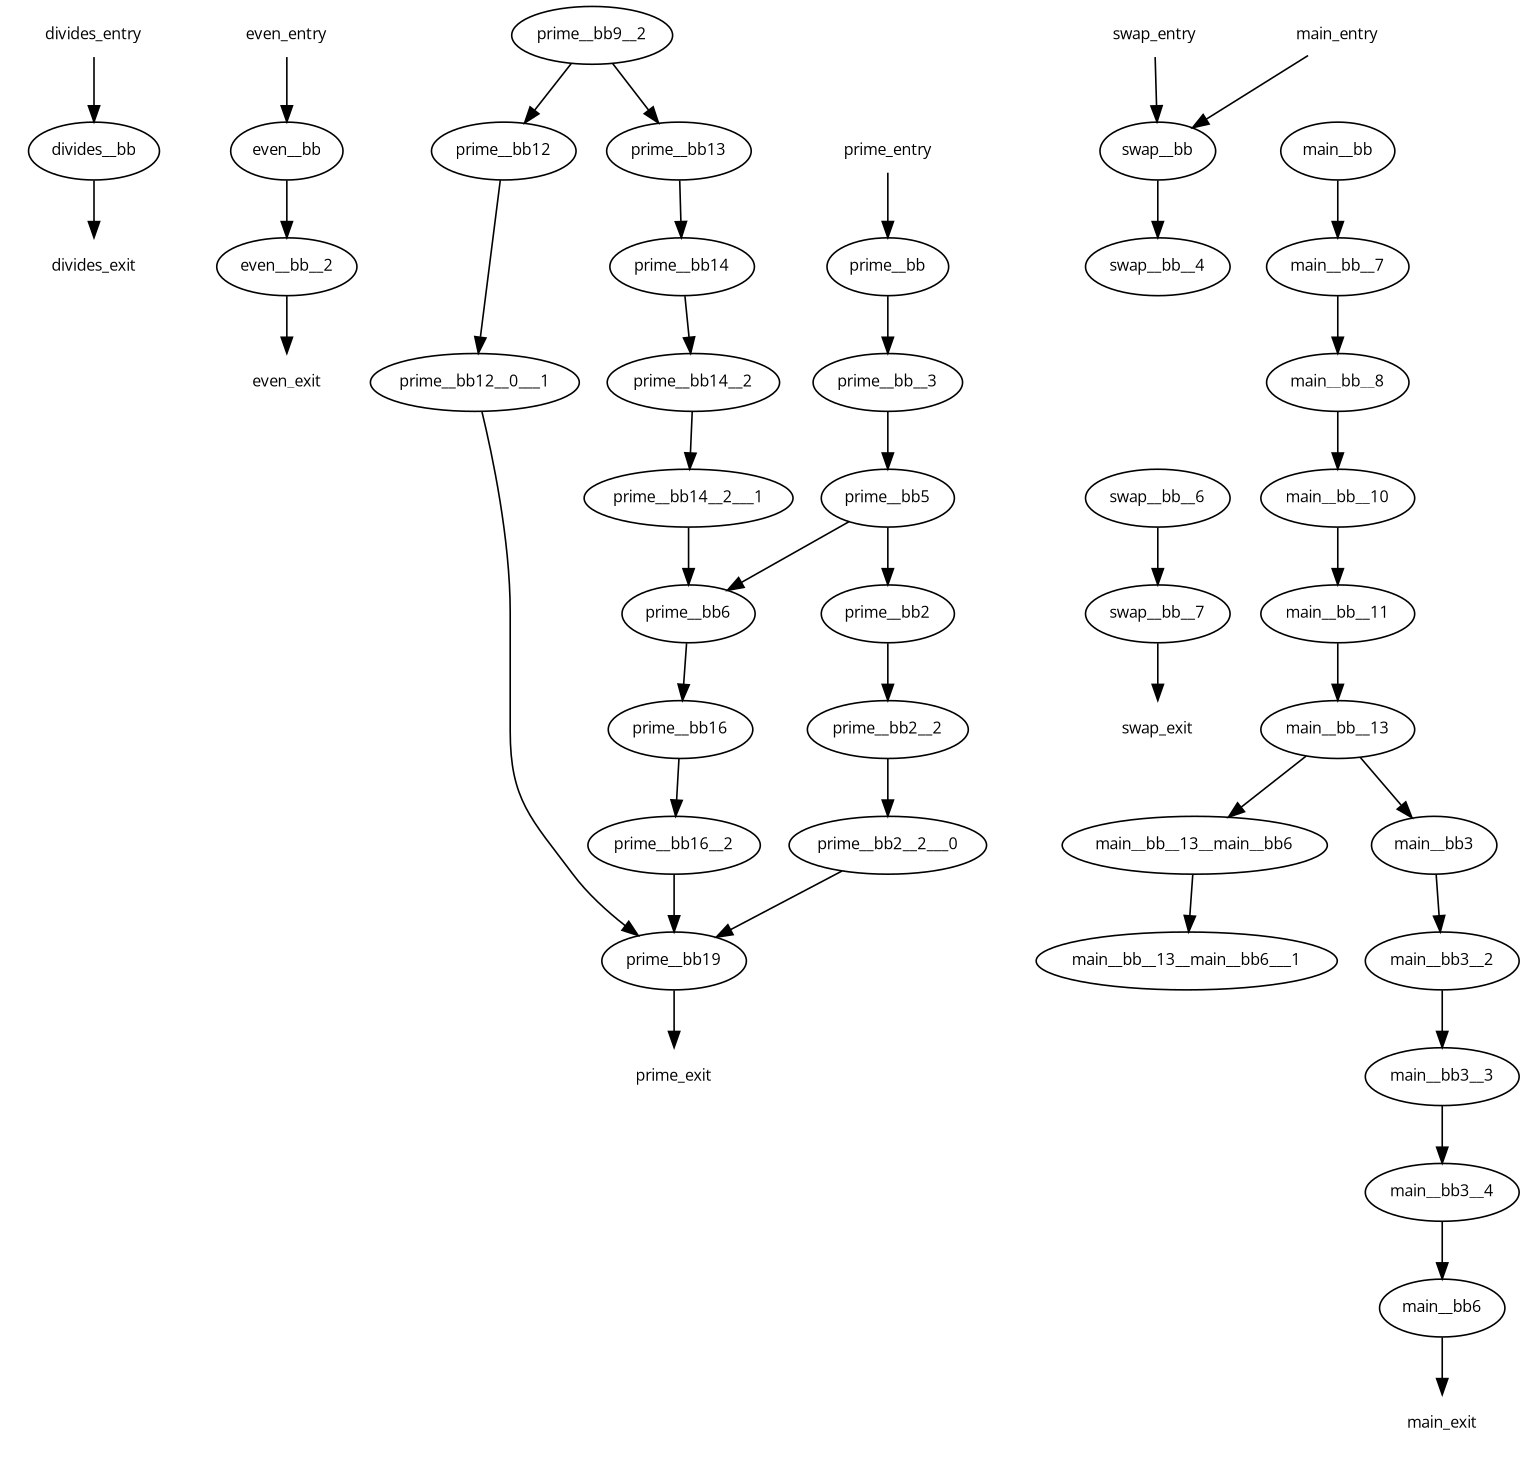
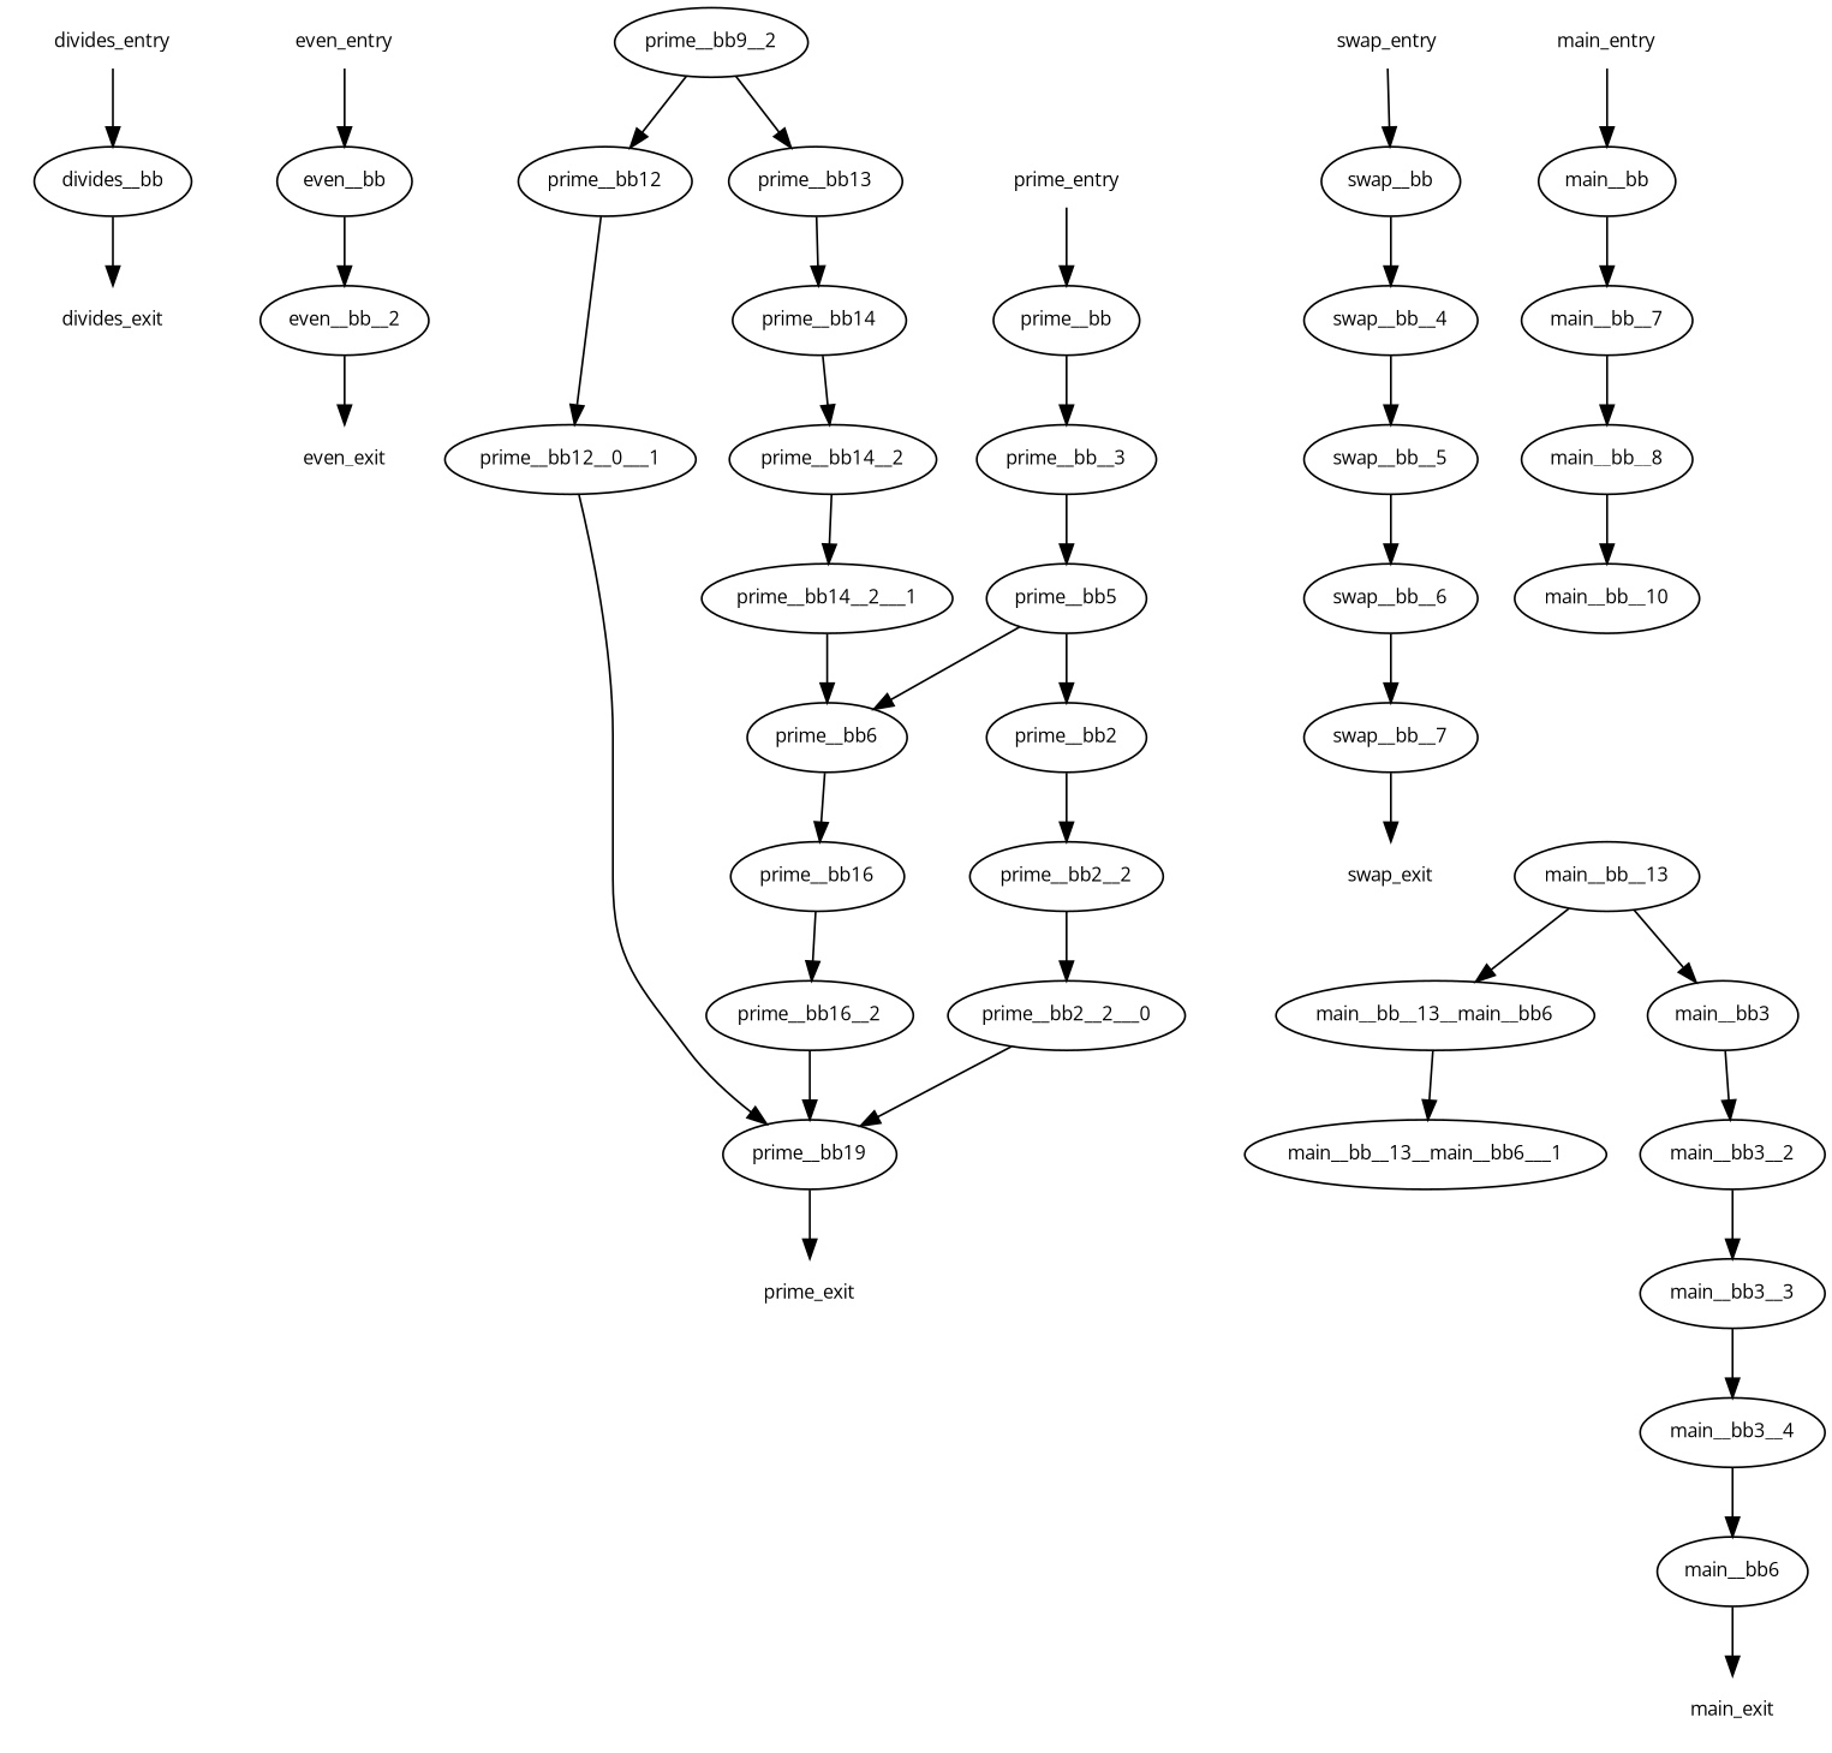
  digraph {
    fontname="Open Sans"
    fontsize=10
    rankdir=TB
    node [fontname="Open Sans" fontsize=10]
    edge [fontname="Open Sans"]
    n1 [label=divides__bb width=0.01]
    divides_exit [color=white width=0.01]
    divides_entry [color=white height=0.01 width=0.01]
    n4 [label=even__bb width=0.01]
    n5 [label=even__bb__2 width=0.01]
    even_exit [color=white width=0.01]
    even_entry [color=white height=0.01 width=0.01]
    n8 [label=prime__bb width=0.01]
    n9 [label=prime__bb__3 width=0.01]
    n10 [label=prime__bb2 width=0.01]
    n11 [label=prime__bb5 width=0.01]
    n12 [label=prime__bb2__2 width=0.01]
    n13 [label=prime__bb2__2___0 width=0.01]
    n14 [label=prime__bb19 width=0.01]
    n15 [label=prime__bb6 width=0.01]
    n16 [label=prime__bb16 width=0.01]
    n17 [label=prime__bb9__2 width=0.01]
    n18 [label=prime__bb12 width=0.01]
    n19 [label=prime__bb13 width=0.01]
    n20 [label=prime__bb12__0___1 width=0.01]
    n21 [label=prime__bb14 width=0.01]
    n22 [label=prime__bb14__2 width=0.01]
    n23 [label=prime__bb14__2___1 width=0.01]
    n24 [label=prime__bb16__2 width=0.01]
    prime_exit [color=white width=0.01]
    prime_entry [color=white height=0.01 width=0.01]
    n27 [label=swap__bb width=0.01]
    n28 [label=swap__bb__4 width=0.01]
+   n29 [label=swap__bb__5 width=0.01]
    n30 [label=swap__bb__6 width=0.01]
    n31 [label=swap__bb__7 width=0.01]
    swap_exit [color=white width=0.01]
    swap_entry [color=white height=0.01 width=0.01]
    n34 [label=main__bb width=0.01]
    n35 [label=main__bb__7 width=0.01]
    n36 [label=main__bb__8 width=0.01]
    n37 [label=main__bb__10 width=0.01]
-   n38 [label=main__bb__11 width=0.01]
    n39 [label=main__bb__13 width=0.01]
    n40 [label=main__bb__13__main__bb6 width=0.01]
    n41 [label=main__bb3 width=0.01]
    n42 [label=main__bb__13__main__bb6___1 width=0.01]
    n43 [label=main__bb6 width=0.01]
    n44 [label=main__bb3__2 width=0.01]
    n45 [label=main__bb3__3 width=0.01]
    n46 [label=main__bb3__4 width=0.01]
    main_exit [color=white width=0.01]
    main_entry [color=white height=0.01 width=0.01]
    subgraph sub_1 {
      n1
      divides_exit
      divides_entry
    }
    subgraph sub_2 {
      n4
      n5
      even_exit
      even_entry
    }
    subgraph sub_3 {
      n8
      n9
      n10
      n11
      n12
      n13
      n14
      n15
      n16
      n17
      n18
      n19
      n20
      n21
      n22
      n23
      n24
      prime_exit
      prime_entry
    }
    subgraph sub_4 {
      n27
      n28
+     n29
      n30
      n31
      swap_exit
      swap_entry
    }
    subgraph sub_5 {
      n34
      n35
      n36
      n37
-     n38
      n39
      n40
      n41
      n42
      n43
      n44
      n45
      n46
      main_exit
      main_entry
    }
    n1 -> divides_exit
    divides_entry -> n1
    n4 -> n5
    n5 -> even_exit
    even_entry -> n4
    n8 -> n9
    n9 -> n11
    n10 -> n12
    n11 -> n10
    n11 -> n15
    n12 -> n13
    n13 -> n14
    n14 -> prime_exit
    n15 -> n16
    n16 -> n24
    n17 -> n18
    n17 -> n19
    n18 -> n20
    n19 -> n21
    n20 -> n14
    n21 -> n22
    n22 -> n23
    n23 -> n15
    n24 -> n14
    prime_entry -> n8
    n27 -> n28
+   n28 -> n29
+   n29 -> n30
    n30 -> n31
    n31 -> swap_exit
    swap_entry -> n27
    n34 -> n35
    n35 -> n36
    n36 -> n37
-   n37 -> n38
-   n38 -> n39
    n39 -> n40
    n39 -> n41
    n40 -> n42
    n41 -> n44
    n43 -> main_exit
    n44 -> n45
    n45 -> n46
    n46 -> n43
-   main_entry -> n27
+   main_entry -> n34
  }
